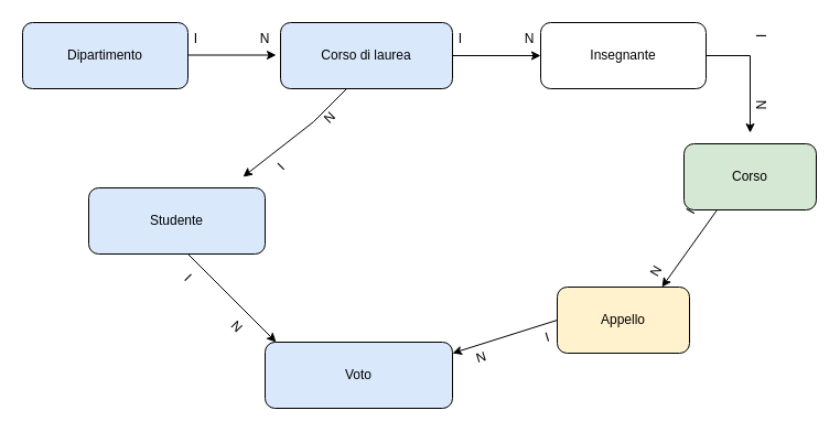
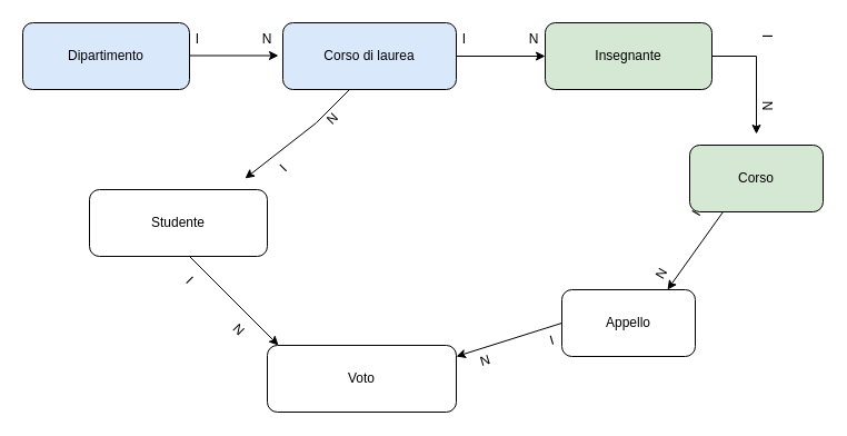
  <mxCell id="0" />
  <mxCell id="1" parent="0" />
  <mxCell id="2" value="Dipartimento" style="rounded=1;whiteSpace=wrap;html=1;fillColor=#dae8fc;" vertex="1" parent="1"><mxGeometry x="20" y="20" width="150" height="60" as="geometry" /></mxCell>
  <mxCell id="3" value="" style="endArrow=classic;html=1;rounded=0;" edge="1" parent="1"><mxGeometry width="50" height="50" relative="1" as="geometry"><mxPoint x="170" y="49.5" as="sourcePoint" /><mxPoint x="250" y="49.5" as="targetPoint" /></mxGeometry></mxCell>
  <mxCell id="4" value="I&amp;nbsp; &amp;nbsp; &amp;nbsp; &amp;nbsp; &amp;nbsp; &amp;nbsp; &amp;nbsp; &amp;nbsp; &amp;nbsp;N" style="text;html=1;strokeColor=none;fillColor=none;align=center;verticalAlign=middle;whiteSpace=wrap;rounded=0;" vertex="1" parent="1"><mxGeometry x="170" y="20" width="80" height="30" as="geometry" /></mxCell>
  <mxCell id="5" value="Corso di laurea" style="rounded=1;whiteSpace=wrap;html=1;fillColor=#dae8fc;" vertex="1" parent="1"><mxGeometry x="254" y="20" width="156" height="60" as="geometry" /></mxCell>
  <mxCell id="6" value="" style="endArrow=classic;html=1;rounded=0;startArrow=none;" edge="1" parent="1" source="9"><mxGeometry width="50" height="50" relative="1" as="geometry"><mxPoint x="410" y="50" as="sourcePoint" /><mxPoint x="490" y="50" as="targetPoint" /></mxGeometry></mxCell>
- <mxCell id="7" value="Insegnante" style="rounded=1;whiteSpace=wrap;html=1;" vertex="1" parent="1"><mxGeometry x="490" y="20" width="150" height="60" as="geometry" /></mxCell>
+ <mxCell id="7" value="Insegnante" style="rounded=1;whiteSpace=wrap;html=1;fillColor=#d5e8d4;" vertex="1" parent="1"><mxGeometry x="490" y="20" width="150" height="60" as="geometry" /></mxCell>
  <mxCell id="8" value="I&amp;nbsp; &amp;nbsp; &amp;nbsp; &amp;nbsp; &amp;nbsp; &amp;nbsp; &amp;nbsp; &amp;nbsp; &amp;nbsp;N" style="text;html=1;strokeColor=none;fillColor=none;align=center;verticalAlign=middle;whiteSpace=wrap;rounded=0;rotation=90;" vertex="1" parent="1"><mxGeometry x="650" y="50" width="80" height="30" as="geometry" /></mxCell>
  <mxCell id="9" value="I&amp;nbsp; &amp;nbsp; &amp;nbsp; &amp;nbsp; &amp;nbsp; &amp;nbsp; &amp;nbsp; &amp;nbsp; &amp;nbsp;N" style="text;html=1;strokeColor=none;fillColor=none;align=center;verticalAlign=middle;whiteSpace=wrap;rounded=0;" vertex="1" parent="1"><mxGeometry x="410" y="20" width="80" height="30" as="geometry" /></mxCell>
  <mxCell id="10" value="" style="endArrow=none;html=1;rounded=0;" edge="1" parent="1" target="9"><mxGeometry width="50" height="50" relative="1" as="geometry"><mxPoint x="410" y="50" as="sourcePoint" /><mxPoint x="490" y="50" as="targetPoint" /></mxGeometry></mxCell>
  <mxCell id="11" value="" style="endArrow=classic;html=1;rounded=0;" edge="1" parent="1"><mxGeometry width="50" height="50" relative="1" as="geometry"><mxPoint x="410" y="50" as="sourcePoint" /><mxPoint x="490" y="50" as="targetPoint" /></mxGeometry></mxCell>
  <mxCell id="12" value="" style="endArrow=classic;html=1;rounded=0;" edge="1" parent="1"><mxGeometry width="50" height="50" relative="1" as="geometry"><mxPoint x="640" y="50" as="sourcePoint" /><mxPoint x="680" y="120" as="targetPoint" /><Array as="points"><mxPoint x="680" y="50" /></Array></mxGeometry></mxCell>
  <mxCell id="13" value="Corso" style="rounded=1;whiteSpace=wrap;html=1;direction=west;fillColor=#d5e8d4;" vertex="1" parent="1"><mxGeometry x="620" y="130" width="120" height="60" as="geometry" /></mxCell>
  <mxCell id="14" value="" style="endArrow=classic;html=1;rounded=0;" edge="1" parent="1"><mxGeometry width="50" height="50" relative="1" as="geometry"><mxPoint x="650" y="190" as="sourcePoint" /><mxPoint x="600" y="260" as="targetPoint" /></mxGeometry></mxCell>
- <mxCell id="15" value="Appello" style="rounded=1;whiteSpace=wrap;html=1;fillColor=#fff2cc;" vertex="1" parent="1"><mxGeometry x="505" y="260" width="120" height="60" as="geometry" /></mxCell>
+ <mxCell id="15" value="Appello" style="rounded=1;whiteSpace=wrap;html=1;" vertex="1" parent="1"><mxGeometry x="505" y="260" width="120" height="60" as="geometry" /></mxCell>
  <mxCell id="16" value="I&amp;nbsp; &amp;nbsp; &amp;nbsp; &amp;nbsp; &amp;nbsp; &amp;nbsp; &amp;nbsp; &amp;nbsp; &amp;nbsp;N" style="text;html=1;strokeColor=none;fillColor=none;align=center;verticalAlign=middle;whiteSpace=wrap;rounded=0;rotation=-240;" vertex="1" parent="1"><mxGeometry x="570" y="199.46" width="80" height="40.83" as="geometry" /></mxCell>
  <mxCell id="17" value="" style="endArrow=classic;html=1;rounded=0;" edge="1" parent="1"><mxGeometry width="50" height="50" relative="1" as="geometry"><mxPoint x="314" y="80" as="sourcePoint" /><mxPoint x="220" y="160" as="targetPoint" /><Array as="points"><mxPoint x="284" y="110" /></Array></mxGeometry></mxCell>
- <mxCell id="18" value="Studente" style="rounded=1;whiteSpace=wrap;html=1;fillColor=#dae8fc;" vertex="1" parent="1"><mxGeometry x="80" y="170" width="160" height="60" as="geometry" /></mxCell>
+ <mxCell id="18" value="Studente" style="rounded=1;whiteSpace=wrap;html=1;" vertex="1" parent="1"><mxGeometry x="80" y="170" width="160" height="60" as="geometry" /></mxCell>
  <mxCell id="19" value="I&amp;nbsp; &amp;nbsp; &amp;nbsp; &amp;nbsp; &amp;nbsp; &amp;nbsp; &amp;nbsp; &amp;nbsp; &amp;nbsp;N" style="text;html=1;strokeColor=none;fillColor=none;align=center;verticalAlign=middle;whiteSpace=wrap;rounded=0;rotation=-45;" vertex="1" parent="1"><mxGeometry x="203.96" y="112.5" width="147.07" height="30" as="geometry" /></mxCell>
  <mxCell id="20" value="" style="endArrow=classic;html=1;rounded=0;" edge="1" parent="1"><mxGeometry width="50" height="50" relative="1" as="geometry"><mxPoint x="170" y="230" as="sourcePoint" /><mxPoint x="250" y="310" as="targetPoint" /></mxGeometry></mxCell>
  <mxCell id="21" value="" style="endArrow=classic;html=1;rounded=0;" edge="1" parent="1"><mxGeometry width="50" height="50" relative="1" as="geometry"><mxPoint x="505" y="290" as="sourcePoint" /><mxPoint x="410" y="320" as="targetPoint" /></mxGeometry></mxCell>
- <mxCell id="22" value="Voto" style="rounded=1;whiteSpace=wrap;html=1;fillColor=#dae8fc;" vertex="1" parent="1"><mxGeometry x="240" y="310" width="170" height="60" as="geometry" /></mxCell>
+ <mxCell id="22" value="Voto" style="rounded=1;whiteSpace=wrap;html=1;" vertex="1" parent="1"><mxGeometry x="240" y="310" width="170" height="60" as="geometry" /></mxCell>
  <mxCell id="23" value="I&amp;nbsp; &amp;nbsp; &amp;nbsp; &amp;nbsp; &amp;nbsp; &amp;nbsp; &amp;nbsp; &amp;nbsp; &amp;nbsp;N" style="text;html=1;strokeColor=none;fillColor=none;align=center;verticalAlign=middle;whiteSpace=wrap;rounded=0;rotation=45;" vertex="1" parent="1"><mxGeometry x="120" y="260" width="147.07" height="30" as="geometry" /></mxCell>
  <mxCell id="24" value="I&amp;nbsp; &amp;nbsp; &amp;nbsp; &amp;nbsp; &amp;nbsp; &amp;nbsp; &amp;nbsp; &amp;nbsp; &amp;nbsp;N" style="text;html=1;strokeColor=none;fillColor=none;align=center;verticalAlign=middle;whiteSpace=wrap;rounded=0;rotation=-197;" vertex="1" parent="1"><mxGeometry x="410" y="300" width="110" height="30" as="geometry" /></mxCell>
